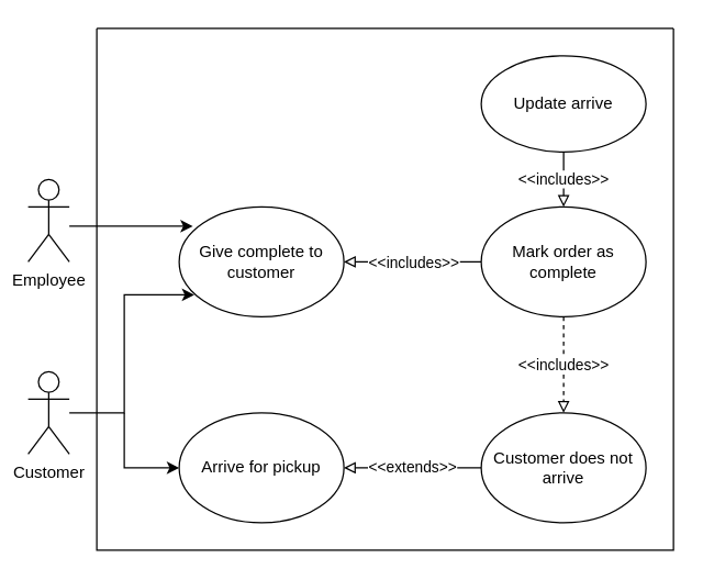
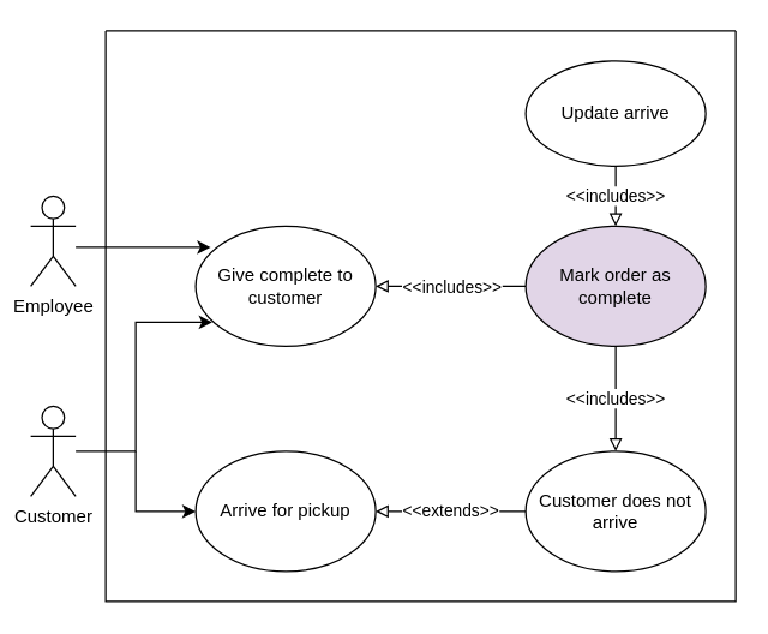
  <mxCell id="0" />
  <mxCell id="1" parent="0" />
  <mxCell id="2" value="Give complete to customer" style="ellipse;whiteSpace=wrap;html=1;" vertex="1" parent="1"><mxGeometry x="130" y="150" width="120" height="80" as="geometry" /></mxCell>
  <mxCell id="3" style="edgeStyle=orthogonalEdgeStyle;rounded=0;orthogonalLoop=1;jettySize=auto;html=1;entryX=0.092;entryY=0.8;entryDx=0;entryDy=0;entryPerimeter=0;" edge="1" parent="1" target="2"><mxGeometry relative="1" as="geometry"><mxPoint x="50" y="300" as="sourcePoint" /><Array as="points"><mxPoint x="90" y="300" /><mxPoint x="90" y="214" /></Array></mxGeometry></mxCell>
  <mxCell id="4" style="edgeStyle=orthogonalEdgeStyle;rounded=0;orthogonalLoop=1;jettySize=auto;html=1;entryX=0;entryY=0.5;entryDx=0;entryDy=0;" edge="1" parent="1" target="14"><mxGeometry relative="1" as="geometry"><mxPoint x="90" y="300" as="sourcePoint" /><Array as="points"><mxPoint x="90" y="310" /><mxPoint x="90" y="340" /></Array></mxGeometry></mxCell>
  <mxCell id="5" value="Customer" style="shape=umlActor;verticalLabelPosition=bottom;verticalAlign=top;html=1;outlineConnect=0;" vertex="1" parent="1"><mxGeometry x="20" y="270" width="30" height="60" as="geometry" /></mxCell>
  <mxCell id="6" style="edgeStyle=orthogonalEdgeStyle;rounded=0;orthogonalLoop=1;jettySize=auto;html=1;entryX=0.083;entryY=0.175;entryDx=0;entryDy=0;entryPerimeter=0;" edge="1" parent="1" source="7" target="2"><mxGeometry relative="1" as="geometry"><Array as="points"><mxPoint x="70" y="164" /><mxPoint x="70" y="164" /></Array></mxGeometry></mxCell>
  <mxCell id="7" value="Employee" style="shape=umlActor;verticalLabelPosition=bottom;verticalAlign=top;html=1;outlineConnect=0;" vertex="1" parent="1"><mxGeometry x="20" y="130" width="30" height="60" as="geometry" /></mxCell>
  <mxCell id="8" style="edgeStyle=orthogonalEdgeStyle;rounded=0;orthogonalLoop=1;jettySize=auto;html=1;endArrow=block;endFill=0;" edge="1" parent="1" source="11" target="2"><mxGeometry relative="1" as="geometry" /></mxCell>
  <mxCell id="9" value="&amp;lt;&amp;lt;includes&amp;gt;&amp;gt;" style="edgeLabel;html=1;align=center;verticalAlign=middle;resizable=0;points=[];" vertex="1" connectable="0" parent="8"><mxGeometry x="-0.125" y="-3" relative="1" as="geometry"><mxPoint x="-6" y="3" as="offset" /></mxGeometry></mxCell>
- <mxCell id="10" value="&amp;lt;&amp;lt;includes&amp;gt;&amp;gt;" style="edgeStyle=orthogonalEdgeStyle;rounded=0;orthogonalLoop=1;jettySize=auto;html=1;entryX=0.5;entryY=0;entryDx=0;entryDy=0;endArrow=block;endFill=0;dashed=1;" edge="1" parent="1" source="11" target="13"><mxGeometry relative="1" as="geometry" /></mxCell>
- <mxCell id="11" value="Mark order as complete" style="ellipse;whiteSpace=wrap;html=1;" vertex="1" parent="1"><mxGeometry x="350" y="150" width="120" height="80" as="geometry" /></mxCell>
+ <mxCell id="10" value="&amp;lt;&amp;lt;includes&amp;gt;&amp;gt;" style="edgeStyle=orthogonalEdgeStyle;rounded=0;orthogonalLoop=1;jettySize=auto;html=1;entryX=0.5;entryY=0;entryDx=0;entryDy=0;endArrow=block;endFill=0;" edge="1" parent="1" source="11" target="13"><mxGeometry relative="1" as="geometry" /></mxCell>
+ <mxCell id="11" value="Mark order as complete" style="ellipse;whiteSpace=wrap;html=1;fillColor=#e1d5e7;" vertex="1" parent="1"><mxGeometry x="350" y="150" width="120" height="80" as="geometry" /></mxCell>
  <mxCell id="12" value="&amp;lt;&amp;lt;extends&amp;gt;&amp;gt;" style="edgeStyle=orthogonalEdgeStyle;rounded=0;orthogonalLoop=1;jettySize=auto;html=1;entryX=1;entryY=0.5;entryDx=0;entryDy=0;endArrow=block;endFill=0;" edge="1" parent="1" source="13" target="14"><mxGeometry relative="1" as="geometry"><mxPoint x="290" y="340" as="targetPoint" /><mxPoint as="offset" /></mxGeometry></mxCell>
  <mxCell id="13" value="Customer does not arrive" style="ellipse;whiteSpace=wrap;html=1;" vertex="1" parent="1"><mxGeometry x="350" y="300" width="120" height="80" as="geometry" /></mxCell>
  <mxCell id="14" value="Arrive for pickup" style="ellipse;whiteSpace=wrap;html=1;" vertex="1" parent="1"><mxGeometry x="130" y="300" width="120" height="80" as="geometry" /></mxCell>
  <mxCell id="15" value="&amp;lt;&amp;lt;includes&amp;gt;&amp;gt;" style="edgeStyle=orthogonalEdgeStyle;rounded=0;orthogonalLoop=1;jettySize=auto;html=1;endArrow=block;endFill=0;" edge="1" parent="1" source="17" target="11"><mxGeometry relative="1" as="geometry" /></mxCell>
  <mxCell id="16" value="" style="swimlane;startSize=0;" vertex="1" parent="1"><mxGeometry x="70" y="20" width="420" height="380" as="geometry"><mxRectangle x="220" y="190" width="50" height="40" as="alternateBounds" /></mxGeometry></mxCell>
  <mxCell id="17" value="Update arrive" style="ellipse;whiteSpace=wrap;html=1;" vertex="1" parent="16"><mxGeometry x="280" y="20" width="120" height="70" as="geometry" /></mxCell>
